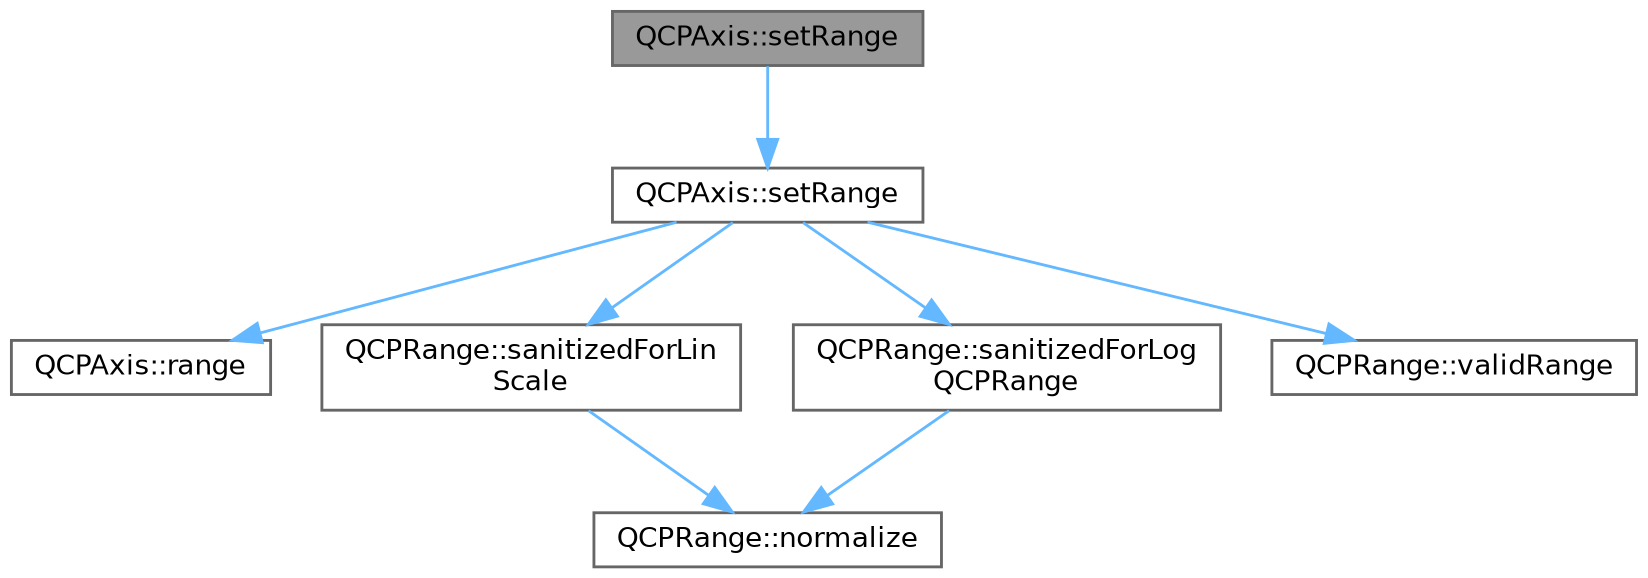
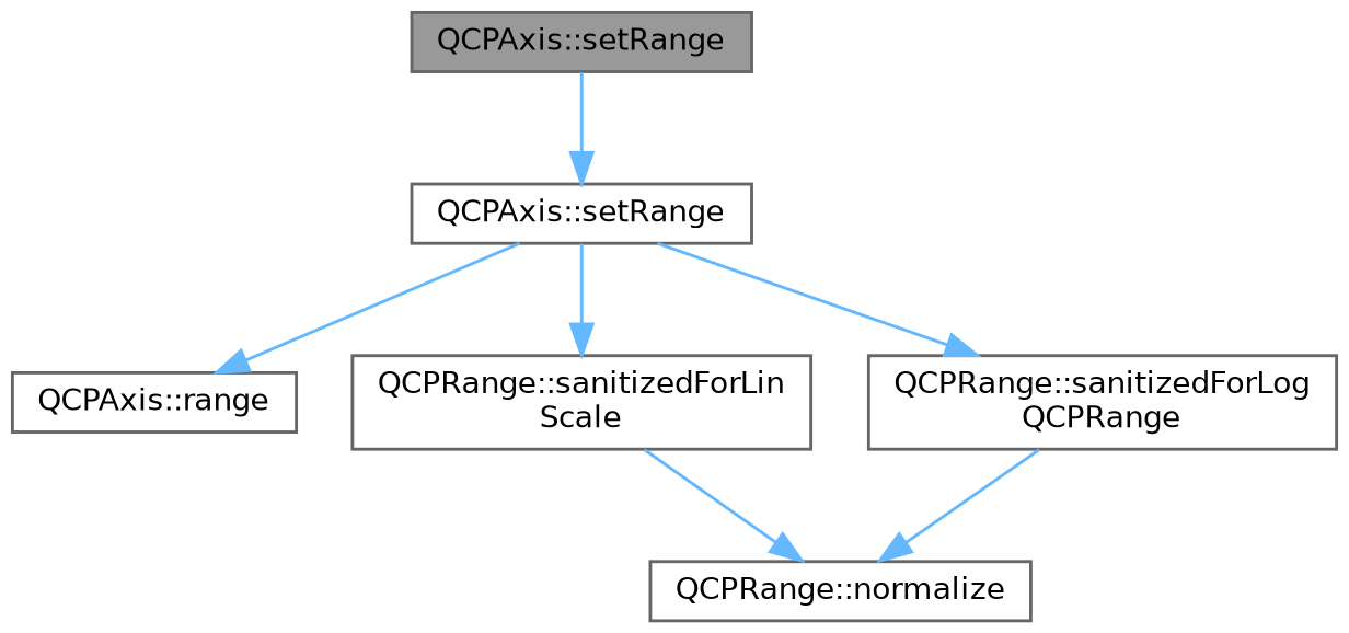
  digraph {
    rankdir=TB
    node [color=grey40 fillcolor=white fontname=Helvetica fontsize=10 shape=box style=filled]
    edge [color=steelblue1 fontname=Helvetica fontsize=10 labelfontname=Helvetica labelfontsize=10 style=solid]
    n1 [color=gray40 fillcolor=grey60 fontcolor=black height=0.2 label="QCPAxis::setRange" width=0.4]
    n2 [height=0.2 label="QCPAxis::setRange" width=0.4]
    n3 [height=0.2 label="QCPAxis::range" width=0.4]
    n4 [height=0.2 label="QCPRange::sanitizedForLin\lScale" width=0.4]
    n5 [height=0.2 label="QCPRange::sanitizedForLog\lQCPRange" width=0.4]
-   n6 [height=0.2 label="QCPRange::validRange" width=0.4]
    n7 [height=0.2 label="QCPRange::normalize" width=0.4]
    n1 -> n2
    n2 -> n3
    n2 -> n4
    n2 -> n5
-   n2 -> n6
    n4 -> n7
    n5 -> n7
  }
